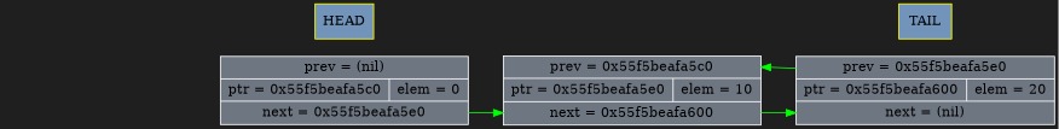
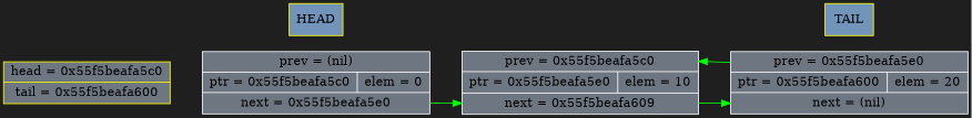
  digraph {
    bgcolor="#1f1f1f"
    rankdir=LR
    node [color=white fillcolor="#6e7681" fontcolor="#000000" fontsize=14 shape=record style=filled]
    edge [color=transparent]
    n1 [label=" <p>prev = (nil) | {<i>ptr = 0x55f5beafa5c0 |<e>elem = 0} | <n>next = 0x55f5beafa5e0}"]
    n2 [color=yellow fillcolor="#7293ba" label=HEAD shape=rect]
    n3 [label=" <p>prev = 0x55f5beafa5e0 | {<i>ptr = 0x55f5beafa600 |<e>elem = 20} | <n>next = (nil)}"]
    n4 [color=yellow fillcolor="#7293ba" label=TAIL shape=rect]
-   n5 [label=" <p>prev = 0x55f5beafa5c0 | {<i>ptr = 0x55f5beafa5e0 |<e>elem = 10} | <n>next = 0x55f5beafa600}"]
+   n5 [label=" <p>prev = 0x55f5beafa5c0 | {<i>ptr = 0x55f5beafa5e0 |<e>elem = 10} | <n>next = 0x55f5beafa609}"]
+   n6 [color=yellow label=" head = 0x55f5beafa5c0 | tail = 0x55f5beafa600"]
    subgraph sub_1 {
      rank=same
      n1
      n2
    }
    subgraph sub_2 {
      rank=same
      n3
      n4
    }
    n1 -> n5 [arrowtail=none weight=10000]
    n1 -> n5 [color=green headport=n tailport=n]
    n2 -> n4 [weight=100]
    n3 -> n5 [color=green headport=p tailport=p]
    n5 -> n3 [arrowtail=none weight=10000]
    n5 -> n3 [color=green headport=n tailport=n]
+   n6 -> n1 [arrowtail=none weight=10000]
  }
